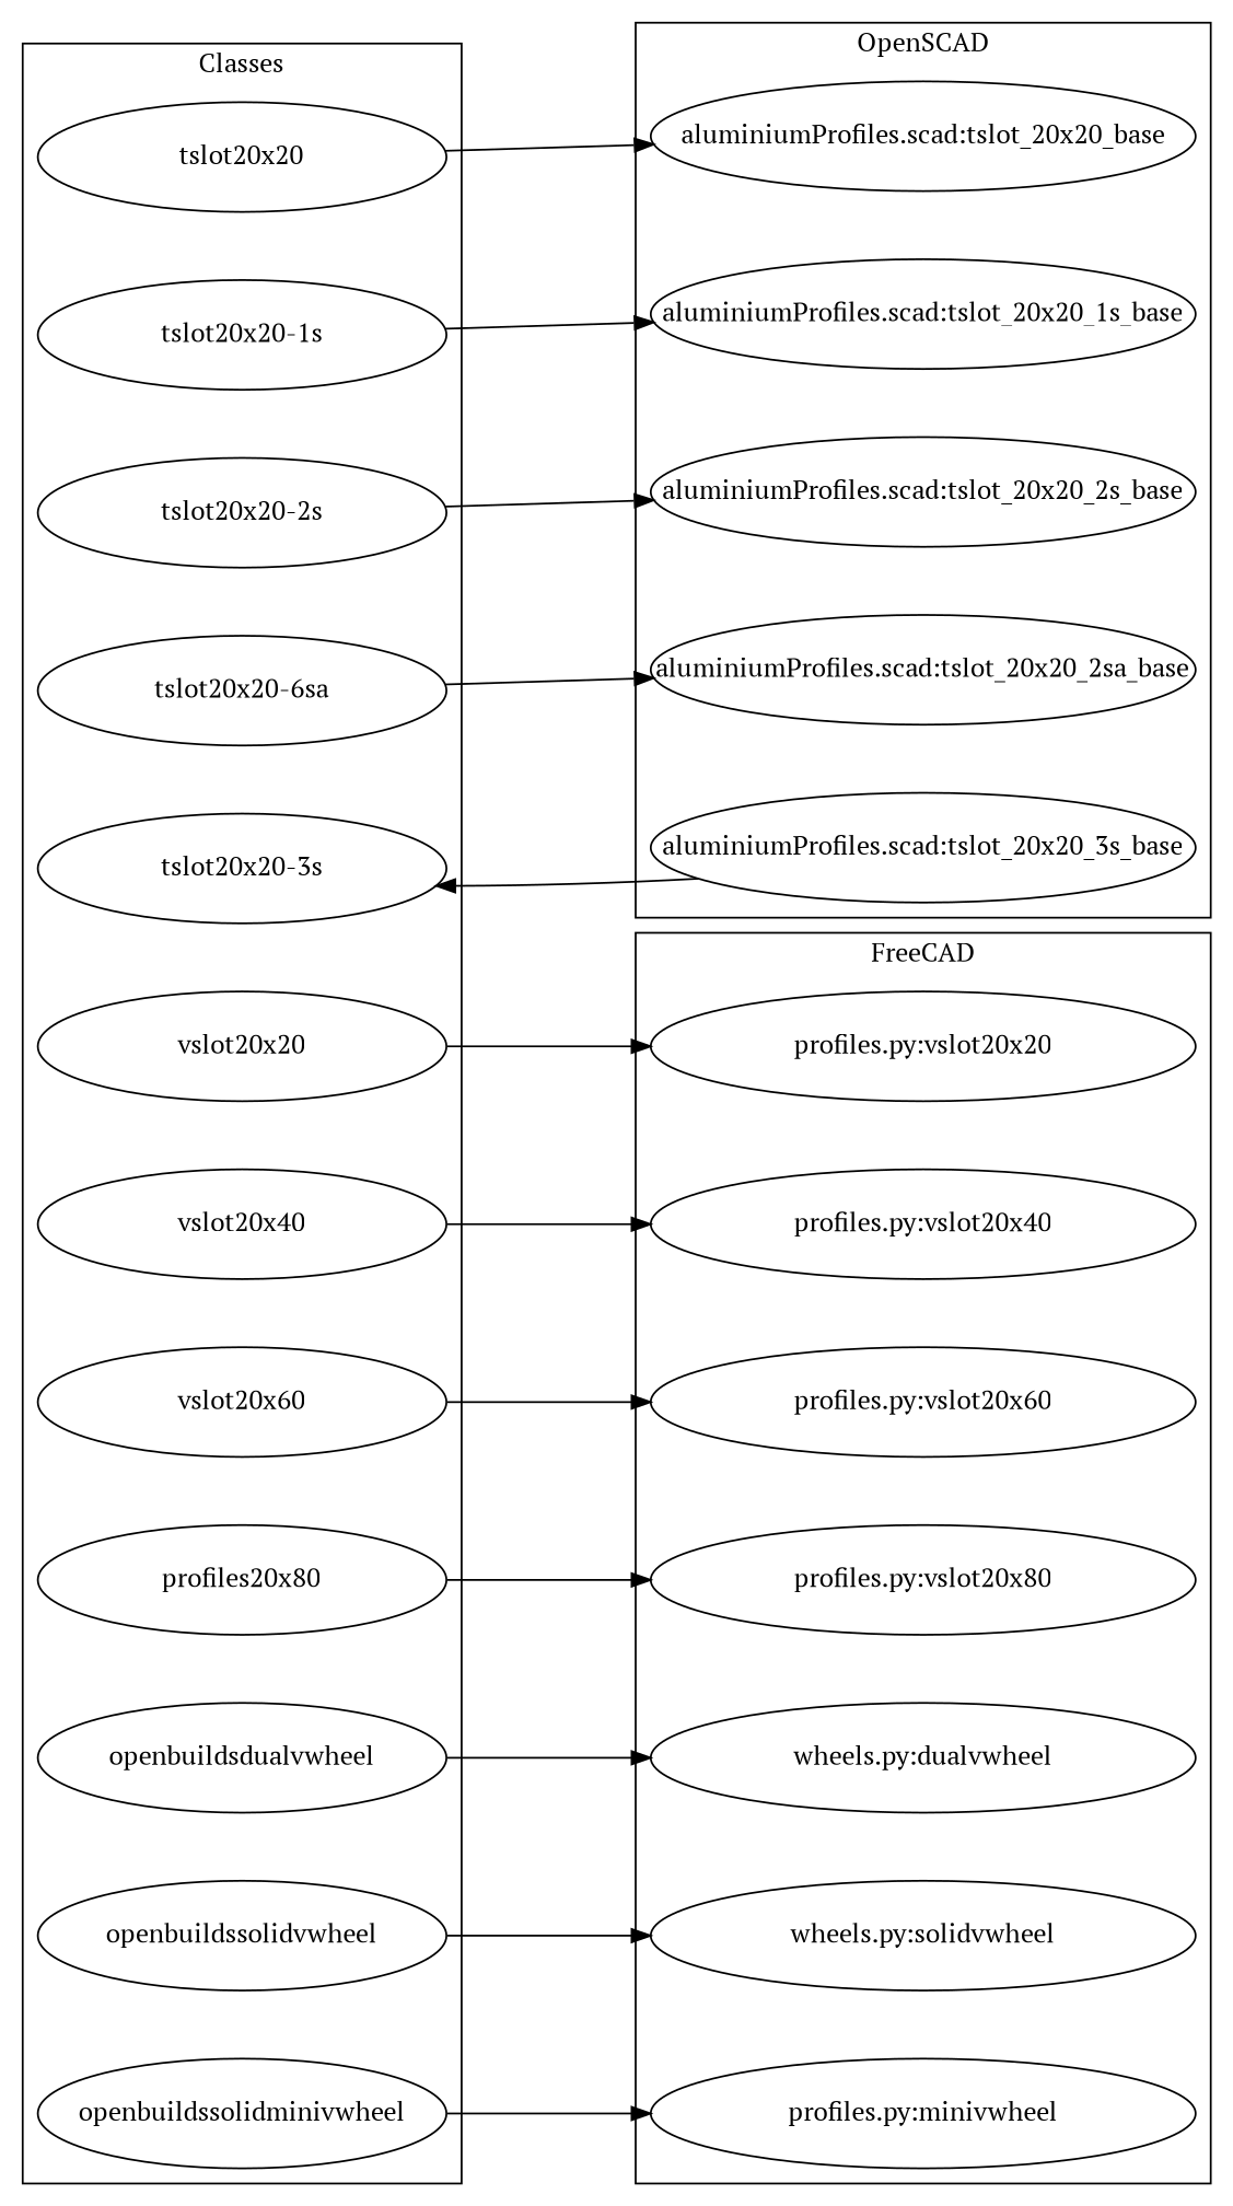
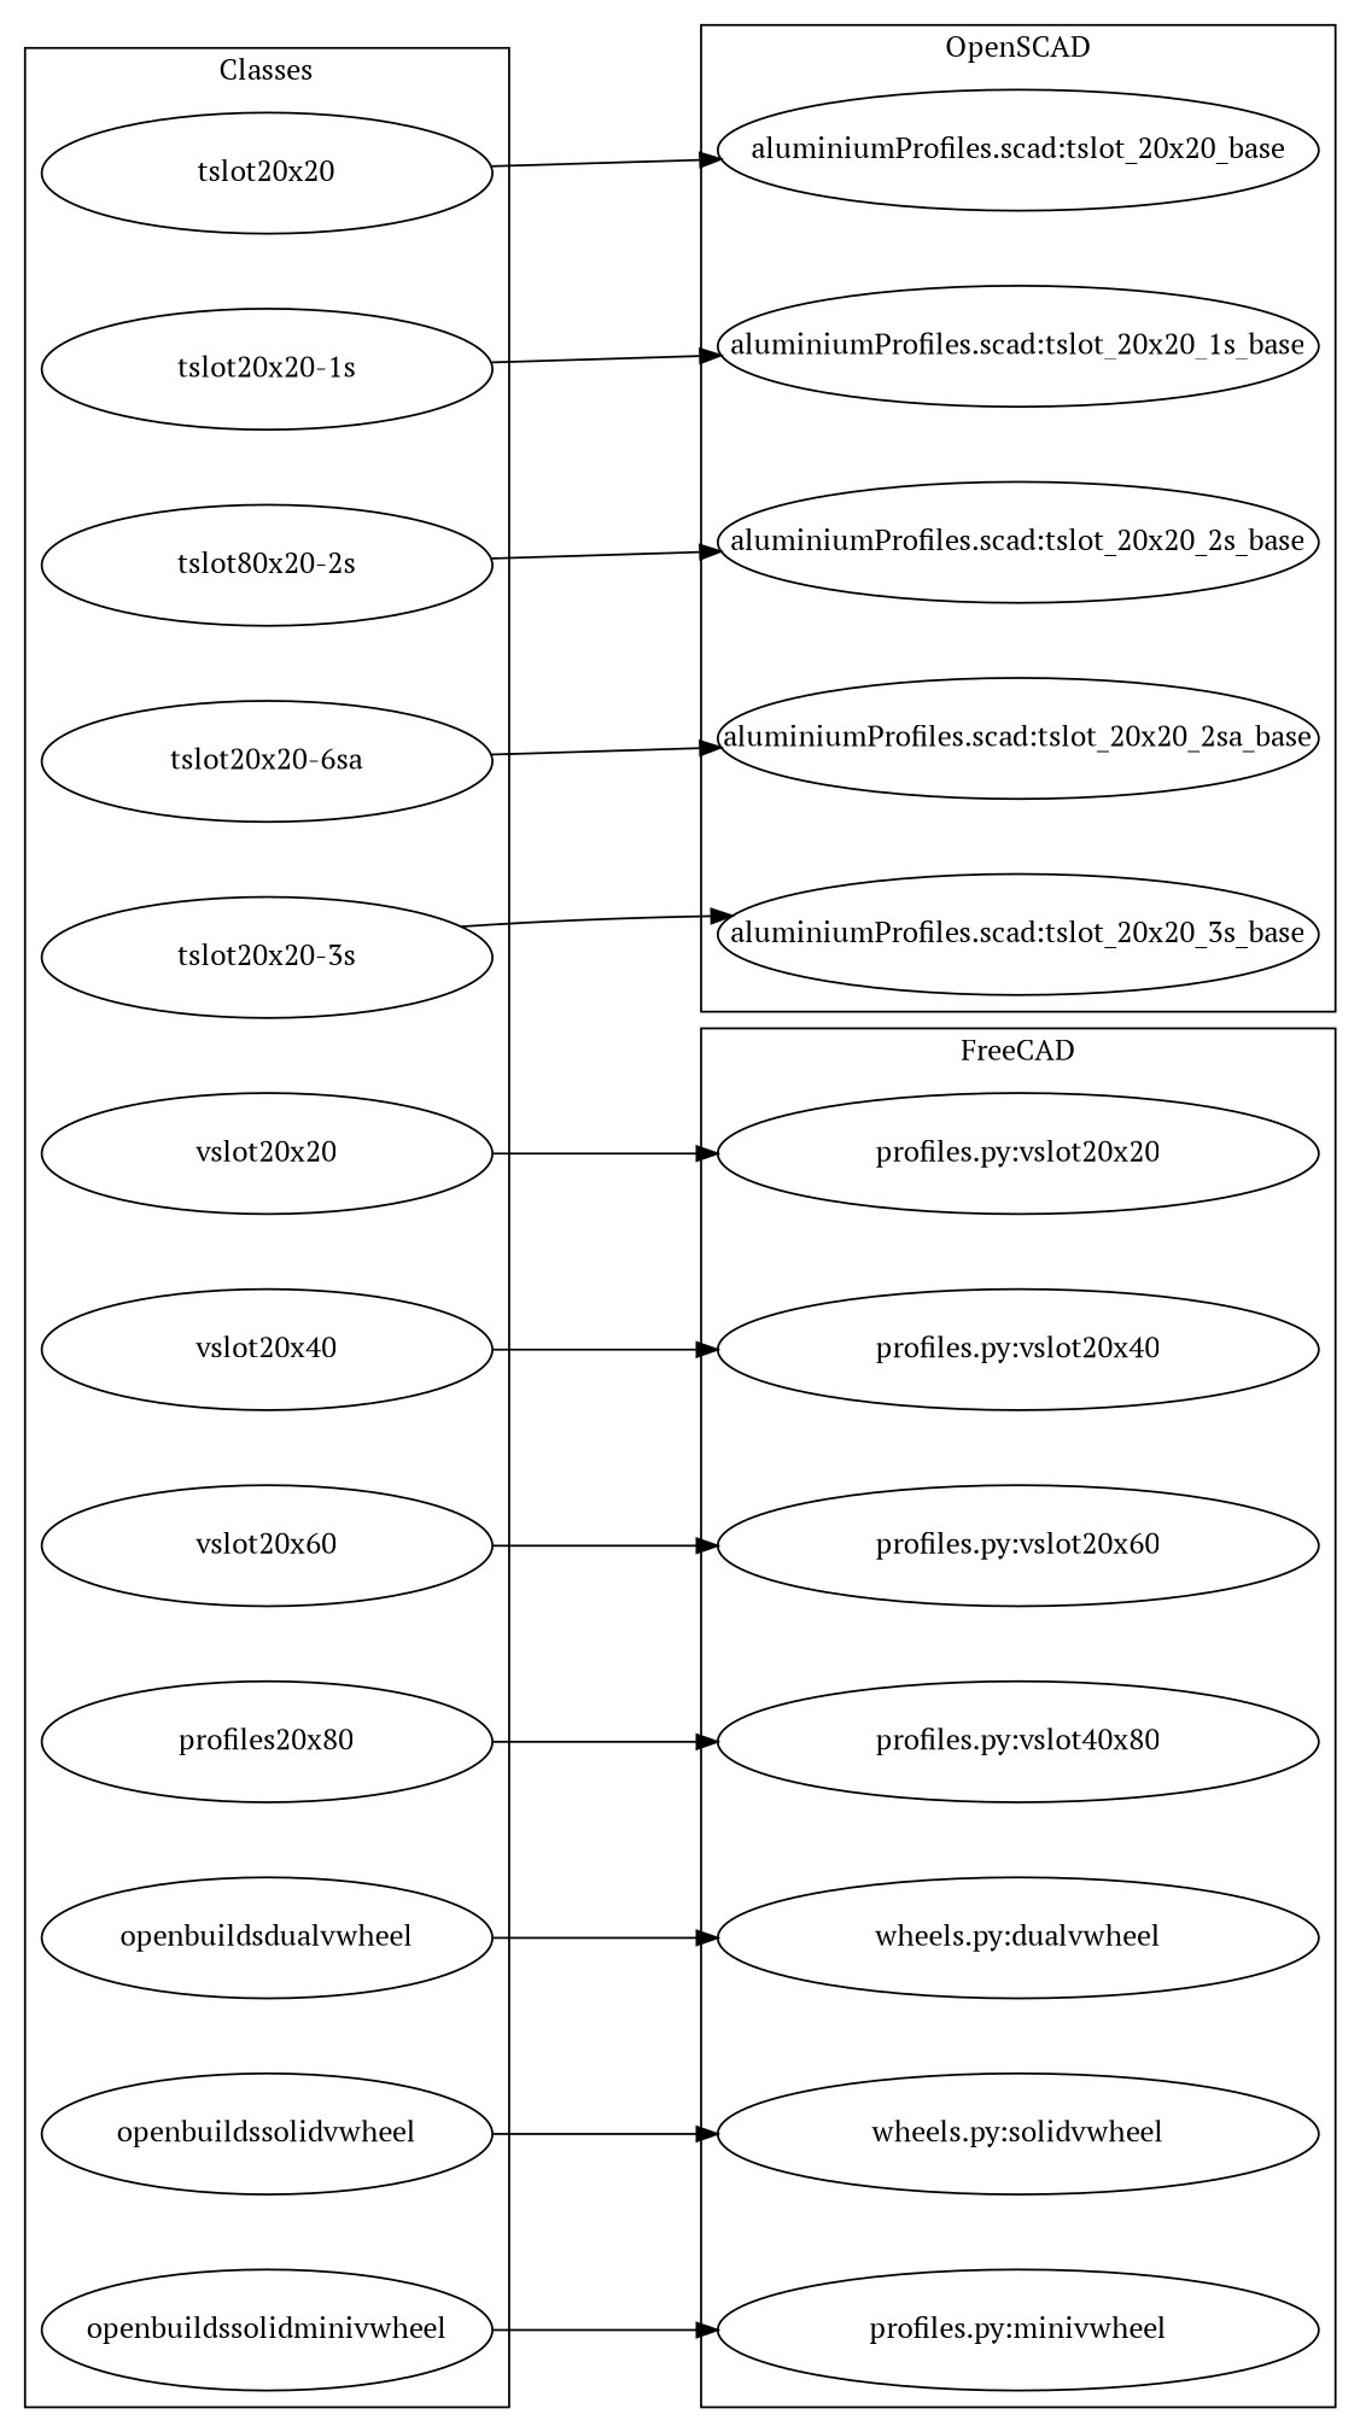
  digraph {
    fontname="PT Serif"
    nodesep=0.5
    rankdir=LR
    ranksep=1.5
    splines=polyline
    node [fixedsize=true fontname="PT Serif"]
    edge [fontname="PT Serif"]
    tslot20x20 [height=0.8 width=3]
    "tslot20x20-1s" [height=0.8 width=3]
-   "tslot20x20-2s" [height=0.8 width=3]
+   "tslot20x20-2s" [height=0.8 width=3 label="tslot80x20-2s"]
    n4 [height=0.8 label="tslot20x20-6sa" width=3]
    "tslot20x20-3s" [height=0.8 width=3]
    vslot20x20 [height=0.8 width=3]
    vslot20x40 [height=0.8 width=3]
    vslot20x60 [height=0.8 width=3]
    n9 [height=0.8 label=profiles20x80 width=3]
    openbuildsdualvwheel [height=0.8 width=3]
    openbuildssolidvwheel [height=0.8 width=3]
    openbuildssolidminivwheel [height=0.8 width=3]
    "profiles.py:vslot20x20" [height=0.8 width=4]
    "profiles.py:vslot20x40" [height=0.8 width=4]
    "profiles.py:vslot20x60" [height=0.8 width=4]
-   "profiles.py:vslot20x80" [height=0.8 width=4]
+   "profiles.py:vslot20x80" [height=0.8 width=4 label="profiles.py:vslot40x80"]
    "wheels.py:dualvwheel" [height=0.8 width=4]
    "wheels.py:solidvwheel" [height=0.8 width=4]
    n19 [height=0.8 label="profiles.py:minivwheel" width=4]
    "aluminiumProfiles.scad:tslot_20x20_base" [height=0.8 width=4]
    "aluminiumProfiles.scad:tslot_20x20_1s_base" [height=0.8 width=4]
    "aluminiumProfiles.scad:tslot_20x20_2s_base" [height=0.8 width=4]
    "aluminiumProfiles.scad:tslot_20x20_2sa_base" [height=0.8 width=4]
    "aluminiumProfiles.scad:tslot_20x20_3s_base" [height=0.8 width=4]
    subgraph cluster_1 {
      label=Classes
      tslot20x20
      "tslot20x20-1s"
      "tslot20x20-2s"
      n4
      "tslot20x20-3s"
      vslot20x20
      vslot20x40
      vslot20x60
      n9
      openbuildsdualvwheel
      openbuildssolidvwheel
      openbuildssolidminivwheel
    }
    subgraph cluster_2 {
      label=Standards
    }
    subgraph cluster_3 {
      label=FreeCAD
      "profiles.py:vslot20x20"
      "profiles.py:vslot20x40"
      "profiles.py:vslot20x60"
      "profiles.py:vslot20x80"
      "wheels.py:dualvwheel"
      "wheels.py:solidvwheel"
      n19
    }
    subgraph cluster_4 {
      label=OpenSCAD
      "aluminiumProfiles.scad:tslot_20x20_base"
      "aluminiumProfiles.scad:tslot_20x20_1s_base"
      "aluminiumProfiles.scad:tslot_20x20_2s_base"
      "aluminiumProfiles.scad:tslot_20x20_2sa_base"
      "aluminiumProfiles.scad:tslot_20x20_3s_base"
    }
    tslot20x20 -> "aluminiumProfiles.scad:tslot_20x20_base"
    "tslot20x20-1s" -> "aluminiumProfiles.scad:tslot_20x20_1s_base"
    "tslot20x20-2s" -> "aluminiumProfiles.scad:tslot_20x20_2s_base"
    n4 -> "aluminiumProfiles.scad:tslot_20x20_2sa_base"
-   "aluminiumProfiles.scad:tslot_20x20_3s_base" -> "tslot20x20-3s"
+   "tslot20x20-3s" -> "aluminiumProfiles.scad:tslot_20x20_3s_base"
    vslot20x20 -> "profiles.py:vslot20x20"
    vslot20x40 -> "profiles.py:vslot20x40"
    vslot20x60 -> "profiles.py:vslot20x60"
    n9 -> "profiles.py:vslot20x80"
    openbuildsdualvwheel -> "wheels.py:dualvwheel"
    openbuildssolidvwheel -> "wheels.py:solidvwheel"
    openbuildssolidminivwheel -> n19
  }
